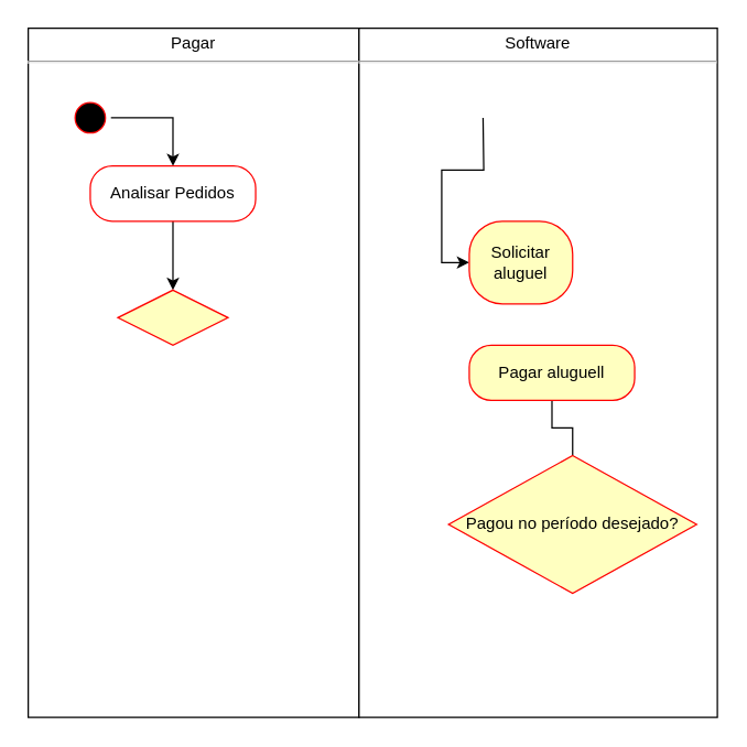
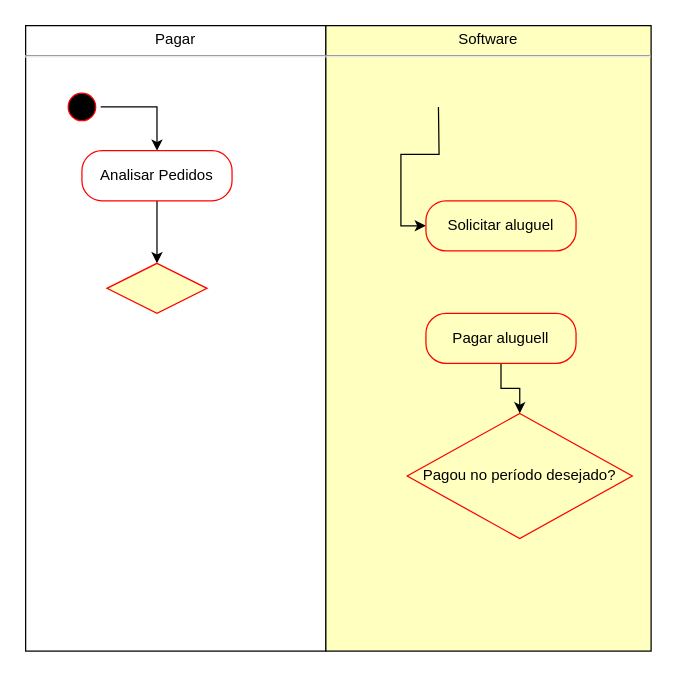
  <mxCell id="0" />
  <mxCell id="1" parent="0" />
  <mxCell id="2" value="&lt;p style=&quot;margin: 4px 0px 0px ; text-align: center&quot;&gt;Pagar&lt;/p&gt;&lt;hr&gt;&lt;p style=&quot;margin: 0px ; margin-left: 8px&quot;&gt;&lt;br&gt;&lt;/p&gt;" style="verticalAlign=top;align=left;overflow=fill;fontSize=12;fontFamily=Helvetica;html=1;" vertex="1" parent="1"><mxGeometry x="20" y="20" width="240" height="500" as="geometry" /></mxCell>
- <mxCell id="3" value="&lt;p style=&quot;margin: 4px 0px 0px ; text-align: center&quot;&gt;Software&lt;/p&gt;&lt;hr&gt;&lt;p style=&quot;margin: 0px ; margin-left: 8px&quot;&gt;&lt;br&gt;&lt;/p&gt;" style="verticalAlign=top;align=left;overflow=fill;fontSize=12;fontFamily=Helvetica;html=1;" vertex="1" parent="1"><mxGeometry x="260" y="20" width="260" height="500" as="geometry" /></mxCell>
+ <mxCell id="3" value="&lt;p style=&quot;margin: 4px 0px 0px ; text-align: center&quot;&gt;Software&lt;/p&gt;&lt;hr&gt;&lt;p style=&quot;margin: 0px ; margin-left: 8px&quot;&gt;&lt;br&gt;&lt;/p&gt;" style="verticalAlign=top;align=left;overflow=fill;fontSize=12;fontFamily=Helvetica;html=1;fillColor=#ffffc0;" vertex="1" parent="1"><mxGeometry x="260" y="20" width="260" height="500" as="geometry" /></mxCell>
  <mxCell id="4" style="edgeStyle=orthogonalEdgeStyle;rounded=0;orthogonalLoop=1;jettySize=auto;html=1;entryX=0;entryY=0.5;entryDx=0;entryDy=0;" edge="1" parent="1" target="7"><mxGeometry relative="1" as="geometry"><mxPoint x="350" y="85" as="sourcePoint" /></mxGeometry></mxCell>
  <mxCell id="5" style="edgeStyle=orthogonalEdgeStyle;rounded=0;orthogonalLoop=1;jettySize=auto;html=1;exitX=1;exitY=0.5;exitDx=0;exitDy=0;entryX=0.5;entryY=0;entryDx=0;entryDy=0;" edge="1" parent="1" source="6" target="9"><mxGeometry relative="1" as="geometry" /></mxCell>
  <mxCell id="6" value="" style="ellipse;html=1;shape=startState;fillColor=#000000;strokeColor=#ff0000;" vertex="1" parent="1"><mxGeometry x="50" y="70" width="30" height="30" as="geometry" /></mxCell>
- <mxCell id="7" value="Solicitar aluguel" style="rounded=1;whiteSpace=wrap;html=1;arcSize=40;fontColor=#000000;fillColor=#ffffc0;strokeColor=#ff0000;" vertex="1" parent="1"><mxGeometry x="340" y="160" width="75" height="60" as="geometry" /></mxCell>
+ <mxCell id="7" value="Solicitar aluguel" style="rounded=1;whiteSpace=wrap;html=1;arcSize=40;fontColor=#000000;fillColor=#ffffc0;strokeColor=#ff0000;" vertex="1" parent="1"><mxGeometry x="340" y="160" width="120" height="40" as="geometry" /></mxCell>
  <mxCell id="8" value="" style="edgeStyle=orthogonalEdgeStyle;rounded=0;orthogonalLoop=1;jettySize=auto;html=1;" edge="1" parent="1" source="9" target="10"><mxGeometry relative="1" as="geometry" /></mxCell>
  <mxCell id="9" value="Analisar Pedidos" style="rounded=1;whiteSpace=wrap;html=1;arcSize=40;fontColor=#000000;fillColor=#ffffff;strokeColor=#ff0000;" vertex="1" parent="1"><mxGeometry x="65" y="120" width="120" height="40" as="geometry" /></mxCell>
  <mxCell id="10" value="" style="rhombus;whiteSpace=wrap;html=1;fillColor=#ffffc0;strokeColor=#ff0000;" vertex="1" parent="1"><mxGeometry x="85" y="210" width="80" height="40" as="geometry" /></mxCell>
- <mxCell id="11" style="edgeStyle=orthogonalEdgeStyle;rounded=0;orthogonalLoop=1;jettySize=auto;html=1;exitX=0.5;exitY=1;exitDx=0;exitDy=0;entryX=0.5;entryY=0;entryDx=0;entryDy=0;endArrow=none;" edge="1" parent="1" source="12" target="13"><mxGeometry relative="1" as="geometry" /></mxCell>
+ <mxCell id="11" style="edgeStyle=orthogonalEdgeStyle;rounded=0;orthogonalLoop=1;jettySize=auto;html=1;exitX=0.5;exitY=1;exitDx=0;exitDy=0;entryX=0.5;entryY=0;entryDx=0;entryDy=0;" edge="1" parent="1" source="12" target="13"><mxGeometry relative="1" as="geometry" /></mxCell>
  <mxCell id="12" value="Pagar aluguell" style="rounded=1;whiteSpace=wrap;html=1;arcSize=40;fontColor=#000000;fillColor=#ffffc0;strokeColor=#ff0000;" vertex="1" parent="1"><mxGeometry x="340" y="250" width="120" height="40" as="geometry" /></mxCell>
  <mxCell id="13" value="Pagou no período desejado?" style="rhombus;whiteSpace=wrap;html=1;fillColor=#ffffc0;strokeColor=#ff0000;" vertex="1" parent="1"><mxGeometry x="325" y="330" width="180" height="100" as="geometry" /></mxCell>
